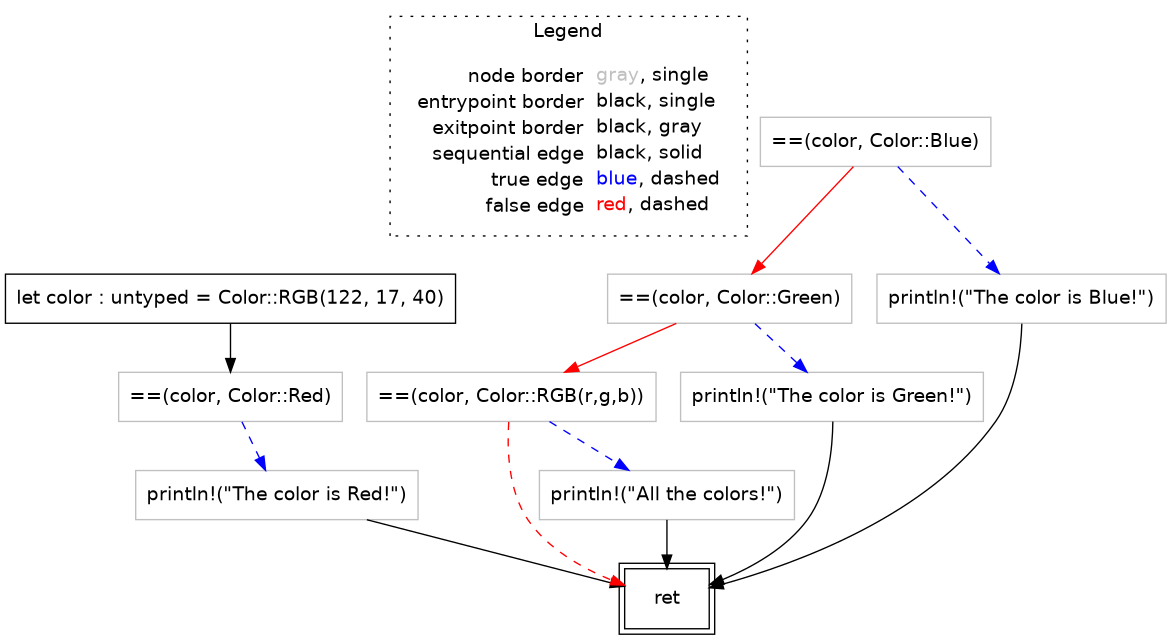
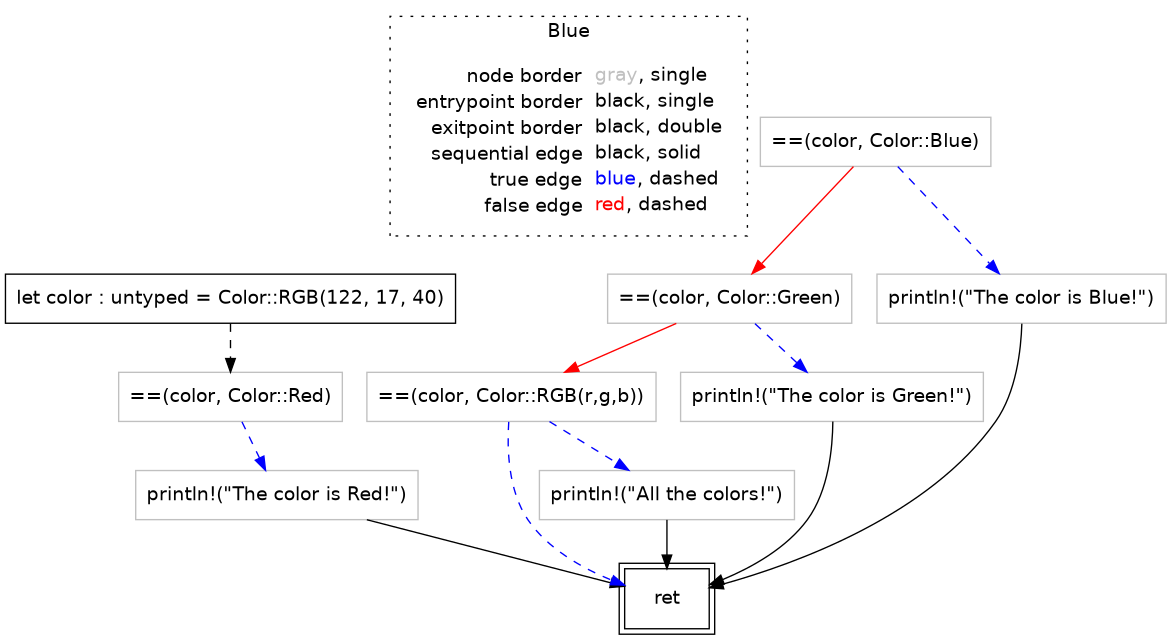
  digraph {
    fontname="DejaVu Sans"
    node [fontname="DejaVu Sans" shape=rect color=gray]
    edge [color=black fontname="DejaVu Sans"]
-   n1 [label=<<table border="0" cellpadding="2" cellspacing="0" cellborder="0"><tr><td align="right">node border&nbsp;</td><td align="left"><font color="gray">gray</font>, single</td></tr><tr><td align="right">entrypoint border&nbsp;</td><td align="left"><font color="black">black</font>, single</td></tr><tr><td align="right">exitpoint border&nbsp;</td><td align="left"><font color="black">black</font>, gray</td></tr><tr><td align="right">sequential edge&nbsp;</td><td align="left"><font color="black">black</font>, solid</td></tr><tr><td align="right">true edge&nbsp;</td><td align="left"><font color="blue">blue</font>, dashed</td></tr><tr><td align="right">false edge&nbsp;</td><td align="left"><font color="red">red</font>, dashed</td></tr></table>> shape=plaintext color=""]
+   n1 [label=<<table border="0" cellpadding="2" cellspacing="0" cellborder="0"><tr><td align="right">node border&nbsp;</td><td align="left"><font color="gray">gray</font>, single</td></tr><tr><td align="right">entrypoint border&nbsp;</td><td align="left"><font color="black">black</font>, single</td></tr><tr><td align="right">exitpoint border&nbsp;</td><td align="left"><font color="black">black</font>, double</td></tr><tr><td align="right">sequential edge&nbsp;</td><td align="left"><font color="black">black</font>, solid</td></tr><tr><td align="right">true edge&nbsp;</td><td align="left"><font color="blue">blue</font>, dashed</td></tr><tr><td align="right">false edge&nbsp;</td><td align="left"><font color="red">red</font>, dashed</td></tr></table>> shape=plaintext color=""]
    n2 [color=black label=<let color : untyped = Color::RGB(122, 17, 40)>]
    n3 [label=<==(color, Color::Red)>]
    n4 [label=<println!(&quot;The color is Red!&quot;)>]
    n5 [label=<==(color, Color::RGB(r,g,b))>]
    n6 [color=black label=<ret> peripheries=2]
    n7 [label=<println!(&quot;All the colors!&quot;)>]
    n8 [label=<==(color, Color::Green)>]
    n9 [label=<println!(&quot;The color is Green!&quot;)>]
    n10 [label=<==(color, Color::Blue)>]
    n11 [label=<println!(&quot;The color is Blue!&quot;)>]
    subgraph cluster_1 {
-     label=Legend
+     label=Blue
      style=dotted
      n1
    }
-   n2 -> n3
+   n2 -> n3 [style=dashed]
    n3 -> n4 [color=blue style=dashed]
    n4 -> n6
-   n5 -> n6 [color=red style=dashed]
+   n5 -> n6 [color=blue style=dashed]
    n5 -> n7 [color=blue style=dashed]
    n7 -> n6
    n8 -> n5 [color=red style=solid]
    n8 -> n9 [color=blue style=dashed]
    n9 -> n6
    n10 -> n8 [color=red style=solid]
    n10 -> n11 [color=blue style=dashed]
    n11 -> n6
  }
